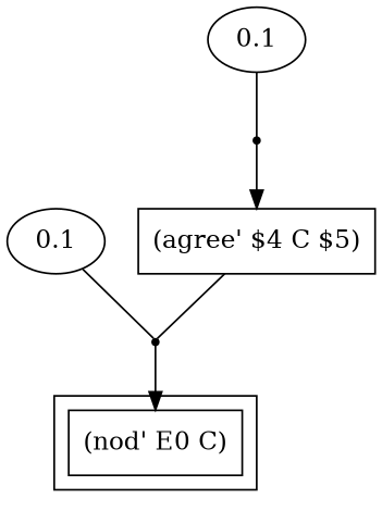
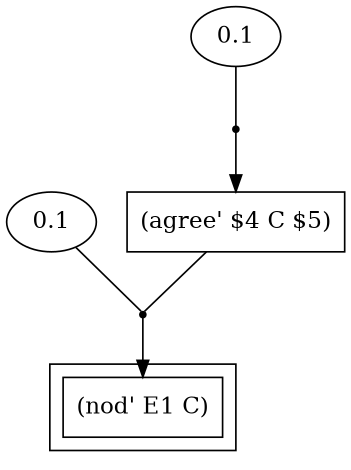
  digraph {
    rankdir=TB
    fontname="DejaVu Serif"
    node [fontname="DejaVu Serif"]
    edge [arrowhead=none fontname="DejaVu Serif"]
-   n1 [label="(nod' E0 C)" shape=box]
+   n1 [label="(nod' E1 C)" shape=box]
    n2 [label=0.1]
    r0 [shape=point]
    n4 [label=0.1]
    r1 [shape=point]
    n6 [label="(agree' $4 C $5)" shape=box]
    subgraph cluster_1 {
      n1
    }
    n2 -> r0
    r0 -> n1 [arrowhead=""]
    n4 -> r1
    r1 -> n6 [arrowhead=""]
    n6 -> r0
  }
